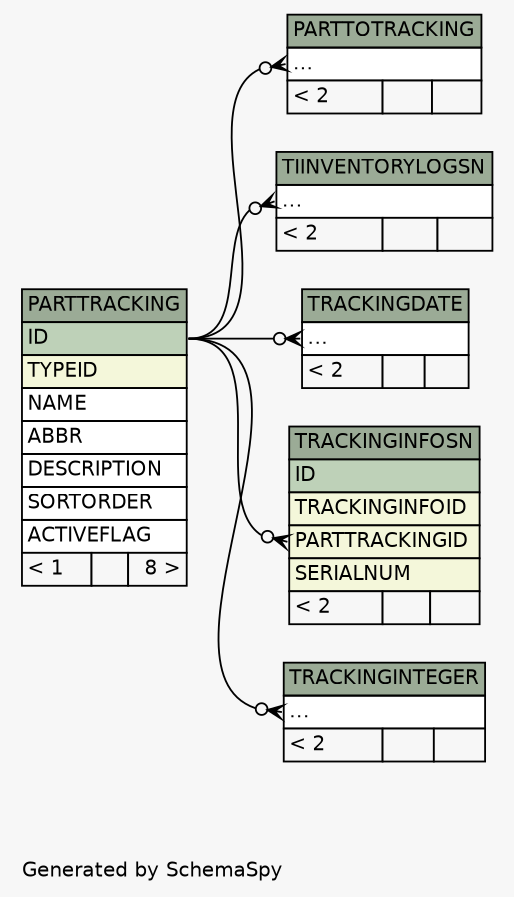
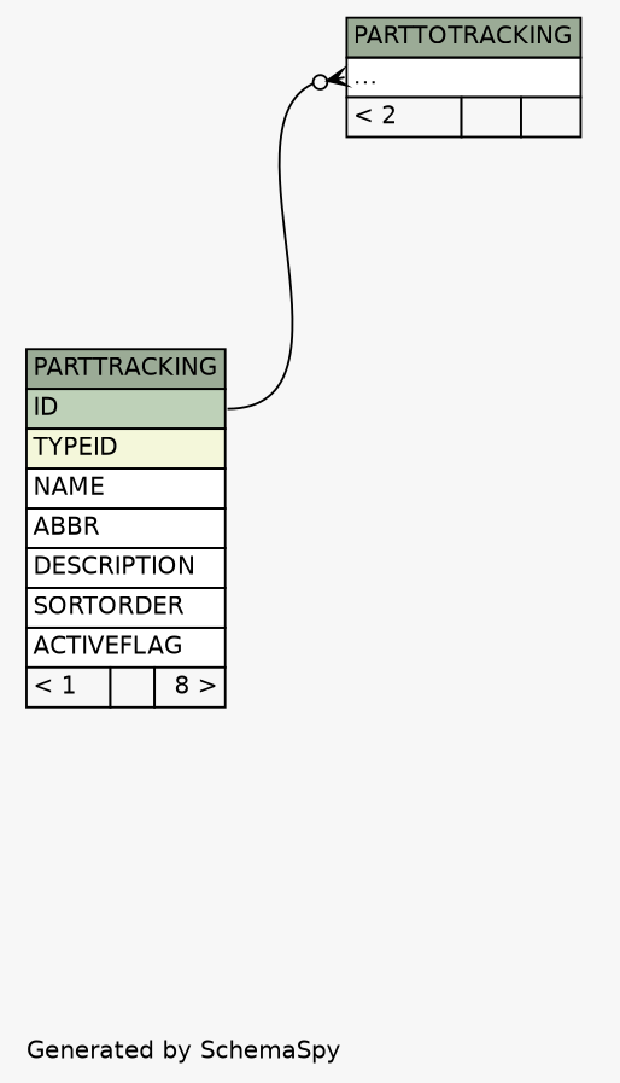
  digraph {
    bgcolor="#f7f7f7"
    fontname=Helvetica
    fontsize=11
    label="\nGenerated by SchemaSpy"
    labeljust=l
    nodesep=0.18
    rankdir=RL
    ranksep=0.46
    node [fontname=Helvetica fontsize=11 shape=plaintext]
    edge [arrowhead=none arrowsize=0.8 arrowtail=crowodot dir=back headport="ID:e" tailport="elipses:w"]
    n1 [label=<     <TABLE BORDER="0" CELLBORDER="1" CELLSPACING="0" BGCOLOR="#ffffff">       <TR><TD COLSPAN="3" BGCOLOR="#9bab96" ALIGN="CENTER">PARTTOTRACKING</TD></TR>       <TR><TD PORT="elipses" COLSPAN="3" ALIGN="LEFT">...</TD></TR>       <TR><TD ALIGN="LEFT" BGCOLOR="#f7f7f7">&lt; 2</TD><TD ALIGN="RIGHT" BGCOLOR="#f7f7f7">  </TD><TD ALIGN="RIGHT" BGCOLOR="#f7f7f7">  </TD></TR>     </TABLE>>]
    n2 [label=<     <TABLE BORDER="0" CELLBORDER="1" CELLSPACING="0" BGCOLOR="#ffffff">       <TR><TD COLSPAN="3" BGCOLOR="#9bab96" ALIGN="CENTER">PARTTRACKING</TD></TR>       <TR><TD PORT="ID" COLSPAN="3" BGCOLOR="#bed1b8" ALIGN="LEFT">ID</TD></TR>       <TR><TD PORT="TYPEID" COLSPAN="3" BGCOLOR="#f4f7da" ALIGN="LEFT">TYPEID</TD></TR>       <TR><TD PORT="NAME" COLSPAN="3" ALIGN="LEFT">NAME</TD></TR>       <TR><TD PORT="ABBR" COLSPAN="3" ALIGN="LEFT">ABBR</TD></TR>       <TR><TD PORT="DESCRIPTION" COLSPAN="3" ALIGN="LEFT">DESCRIPTION</TD></TR>       <TR><TD PORT="SORTORDER" COLSPAN="3" ALIGN="LEFT">SORTORDER</TD></TR>       <TR><TD PORT="ACTIVEFLAG" COLSPAN="3" ALIGN="LEFT">ACTIVEFLAG</TD></TR>       <TR><TD ALIGN="LEFT" BGCOLOR="#f7f7f7">&lt; 1</TD><TD ALIGN="RIGHT" BGCOLOR="#f7f7f7">  </TD><TD ALIGN="RIGHT" BGCOLOR="#f7f7f7">8 &gt;</TD></TR>     </TABLE>>]
-   n3 [label=<     <TABLE BORDER="0" CELLBORDER="1" CELLSPACING="0" BGCOLOR="#ffffff">       <TR><TD COLSPAN="3" BGCOLOR="#9bab96" ALIGN="CENTER">TIINVENTORYLOGSN</TD></TR>       <TR><TD PORT="elipses" COLSPAN="3" ALIGN="LEFT">...</TD></TR>       <TR><TD ALIGN="LEFT" BGCOLOR="#f7f7f7">&lt; 2</TD><TD ALIGN="RIGHT" BGCOLOR="#f7f7f7">  </TD><TD ALIGN="RIGHT" BGCOLOR="#f7f7f7">  </TD></TR>     </TABLE>>]
-   n4 [label=<     <TABLE BORDER="0" CELLBORDER="1" CELLSPACING="0" BGCOLOR="#ffffff">       <TR><TD COLSPAN="3" BGCOLOR="#9bab96" ALIGN="CENTER">TRACKINGDATE</TD></TR>       <TR><TD PORT="elipses" COLSPAN="3" ALIGN="LEFT">...</TD></TR>       <TR><TD ALIGN="LEFT" BGCOLOR="#f7f7f7">&lt; 2</TD><TD ALIGN="RIGHT" BGCOLOR="#f7f7f7">  </TD><TD ALIGN="RIGHT" BGCOLOR="#f7f7f7">  </TD></TR>     </TABLE>>]
-   n5 [label=<     <TABLE BORDER="0" CELLBORDER="1" CELLSPACING="0" BGCOLOR="#ffffff">       <TR><TD COLSPAN="3" BGCOLOR="#9bab96" ALIGN="CENTER">TRACKINGINFOSN</TD></TR>       <TR><TD PORT="ID" COLSPAN="3" BGCOLOR="#bed1b8" ALIGN="LEFT">ID</TD></TR>       <TR><TD PORT="TRACKINGINFOID" COLSPAN="3" BGCOLOR="#f4f7da" ALIGN="LEFT">TRACKINGINFOID</TD></TR>       <TR><TD PORT="PARTTRACKINGID" COLSPAN="3" BGCOLOR="#f4f7da" ALIGN="LEFT">PARTTRACKINGID</TD></TR>       <TR><TD PORT="SERIALNUM" COLSPAN="3" BGCOLOR="#f4f7da" ALIGN="LEFT">SERIALNUM</TD></TR>       <TR><TD ALIGN="LEFT" BGCOLOR="#f7f7f7">&lt; 2</TD><TD ALIGN="RIGHT" BGCOLOR="#f7f7f7">  </TD><TD ALIGN="RIGHT" BGCOLOR="#f7f7f7">  </TD></TR>     </TABLE>>]
-   n6 [label=<     <TABLE BORDER="0" CELLBORDER="1" CELLSPACING="0" BGCOLOR="#ffffff">       <TR><TD COLSPAN="3" BGCOLOR="#9bab96" ALIGN="CENTER">TRACKINGINTEGER</TD></TR>       <TR><TD PORT="elipses" COLSPAN="3" ALIGN="LEFT">...</TD></TR>       <TR><TD ALIGN="LEFT" BGCOLOR="#f7f7f7">&lt; 2</TD><TD ALIGN="RIGHT" BGCOLOR="#f7f7f7">  </TD><TD ALIGN="RIGHT" BGCOLOR="#f7f7f7">  </TD></TR>     </TABLE>>]
    n1 -> n2
-   n3 -> n2
-   n4 -> n2
-   n5 -> n2 [tailport="PARTTRACKINGID:w"]
-   n6 -> n2
  }
